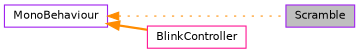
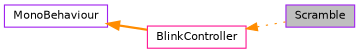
  digraph {
    rankdir=LR
    node [color=purple fillcolor=white fontname=Helvetica fontsize=10 shape=record style=filled]
    edge [color=darkorange dir=back fontname=Helvetica fontsize=10 labelfontname=Helvetica labelfontsize=10]
    n1 [fillcolor=grey75 fontcolor=black height=0.2 label=Scramble width=0.4]
    n2 [height=0.2 label=MonoBehaviour width=0.4]
    n3 [color=deeppink height=0.2 label=BlinkController width=0.4]
-   n2 -> n1 [style=dotted]
+   n3 -> n1 [style=dotted]
    n2 -> n3 [style=bold]
  }
